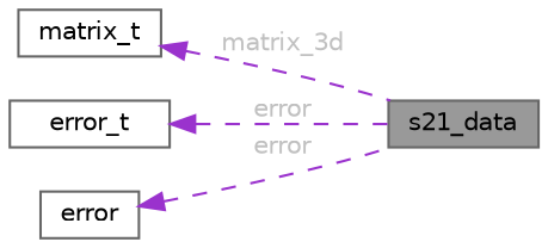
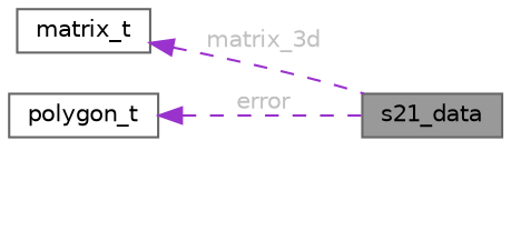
  digraph {
    rankdir=LR
    node [color=gray40 fillcolor=white fontname=Helvetica fontsize=10 shape=box style=filled]
    edge [color=darkorchid3 dir=back fontcolor=grey fontname=Helvetica fontsize=10 labelfontname=Helvetica labelfontsize=10 style=dashed]
    n1 [fillcolor=grey60 fontcolor=black height=0.2 label=s21_data width=0.4]
    n2 [height=0.2 label=matrix_t width=0.4]
-   n3 [height=0.2 label=error_t width=0.4]
-   n4 [height=0.2 label=error width=0.4]
+   n3 [height=0.2 label=polygon_t width=0.4]
    n2 -> n1 [label=" matrix_3d"]
    n3 -> n1 [label=" error"]
-   n4 -> n1 [label=" error"]
  }
